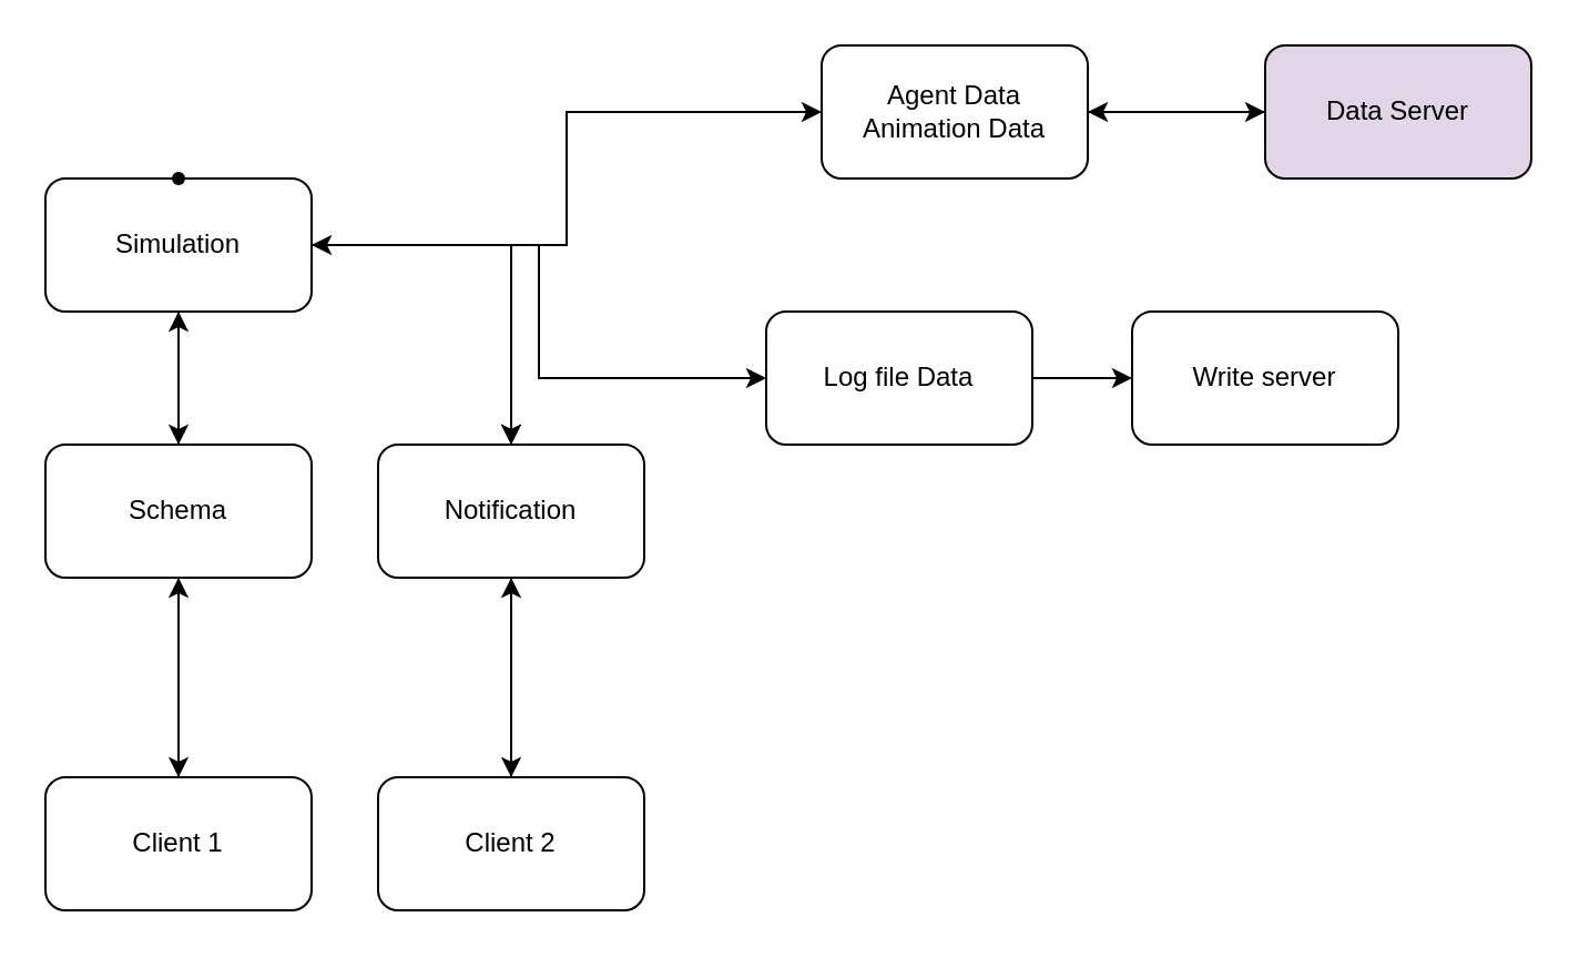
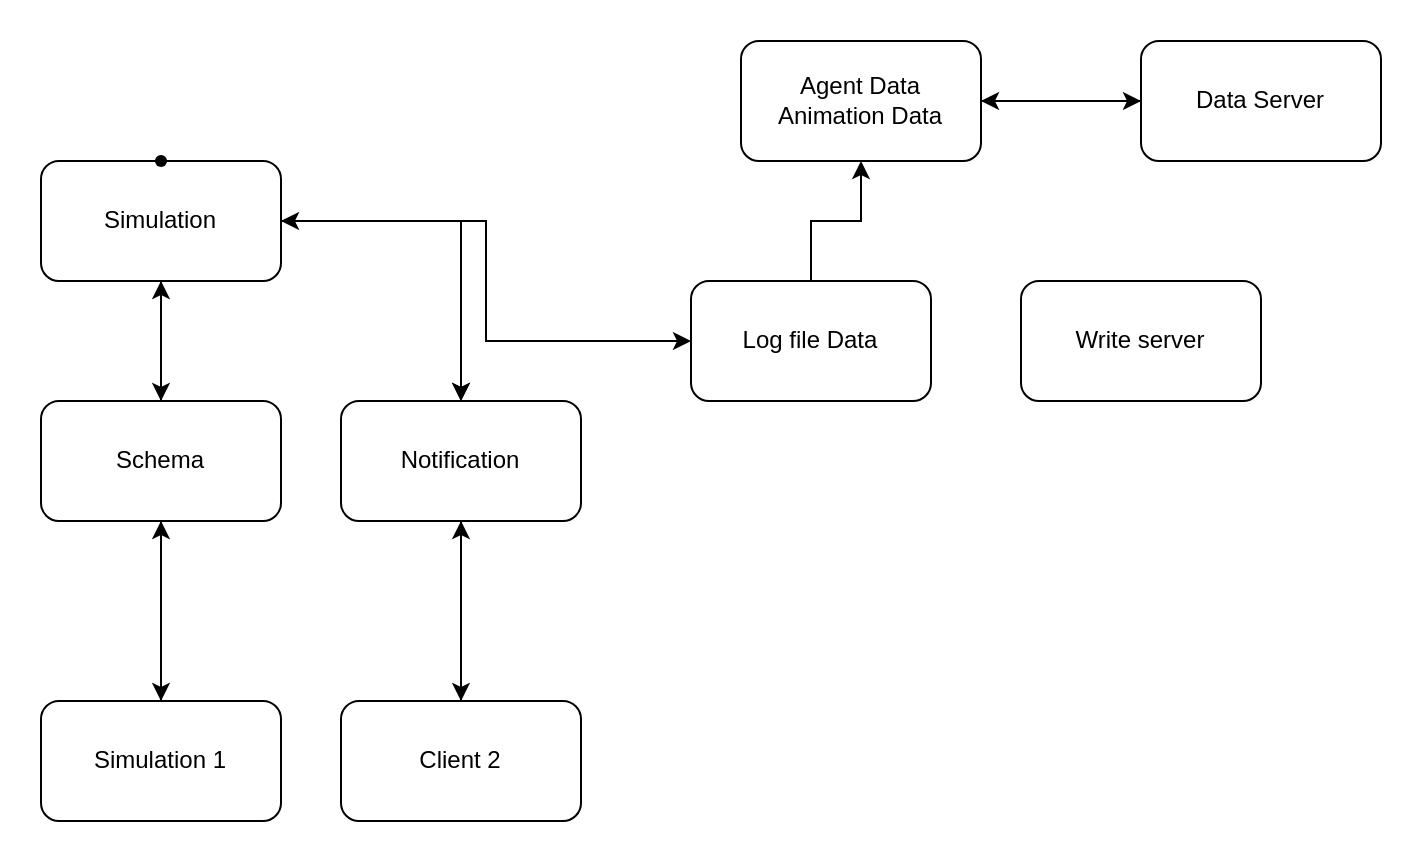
  <mxCell id="0" />
  <mxCell id="1" parent="0" />
  <mxCell id="2" value="" style="edgeStyle=orthogonalEdgeStyle;rounded=0;orthogonalLoop=1;jettySize=auto;html=1;" edge="1" parent="1" source="6" target="9"><mxGeometry relative="1" as="geometry"><Array as="points"><mxPoint x="80" y="160" /><mxPoint x="80" y="160" /></Array></mxGeometry></mxCell>
  <mxCell id="3" value="" style="edgeStyle=orthogonalEdgeStyle;rounded=0;orthogonalLoop=1;jettySize=auto;html=1;entryX=0.5;entryY=0;entryDx=0;entryDy=0;" edge="1" parent="1" source="6" target="11"><mxGeometry relative="1" as="geometry"><mxPoint x="220" y="110" as="targetPoint" /></mxGeometry></mxCell>
  <mxCell id="4" style="edgeStyle=orthogonalEdgeStyle;rounded=0;orthogonalLoop=1;jettySize=auto;html=1;entryX=0;entryY=0.5;entryDx=0;entryDy=0;" edge="1" parent="1" source="6" target="17"><mxGeometry relative="1" as="geometry" /></mxCell>
- <mxCell id="5" style="edgeStyle=orthogonalEdgeStyle;rounded=0;orthogonalLoop=1;jettySize=auto;html=1;entryX=0;entryY=0.5;entryDx=0;entryDy=0;" edge="1" parent="1" source="6" target="14"><mxGeometry relative="1" as="geometry" /></mxCell>
  <mxCell id="6" value="Simulation" style="rounded=1;whiteSpace=wrap;html=1;direction=east;" vertex="1" parent="1"><mxGeometry x="20" y="80" width="120" height="60" as="geometry" /></mxCell>
  <mxCell id="7" value="" style="edgeStyle=orthogonalEdgeStyle;rounded=0;orthogonalLoop=1;jettySize=auto;html=1;" edge="1" parent="1" source="9" target="6"><mxGeometry relative="1" as="geometry" /></mxCell>
  <mxCell id="8" style="edgeStyle=orthogonalEdgeStyle;rounded=0;orthogonalLoop=1;jettySize=auto;html=1;" edge="1" parent="1" source="9" target="19"><mxGeometry relative="1" as="geometry" /></mxCell>
  <mxCell id="9" value="Schema" style="rounded=1;whiteSpace=wrap;html=1;" vertex="1" parent="1"><mxGeometry x="20" y="200" width="120" height="60" as="geometry" /></mxCell>
  <mxCell id="10" style="edgeStyle=orthogonalEdgeStyle;rounded=0;orthogonalLoop=1;jettySize=auto;html=1;entryX=0.5;entryY=0;entryDx=0;entryDy=0;" edge="1" parent="1" source="11" target="21"><mxGeometry relative="1" as="geometry" /></mxCell>
  <mxCell id="11" value="Notification" style="rounded=1;whiteSpace=wrap;html=1;" vertex="1" parent="1"><mxGeometry x="170" y="200" width="120" height="60" as="geometry" /></mxCell>
  <mxCell id="12" value="" style="endArrow=classic;startArrow=classic;html=1;rounded=0;exitX=1;exitY=0.5;exitDx=0;exitDy=0;entryX=0.5;entryY=0;entryDx=0;entryDy=0;" edge="1" parent="1" source="6" target="11"><mxGeometry width="50" height="50" relative="1" as="geometry"><mxPoint x="320" y="260" as="sourcePoint" /><mxPoint x="230" y="190" as="targetPoint" /><Array as="points"><mxPoint x="230" y="110" /></Array></mxGeometry></mxCell>
  <mxCell id="13" style="edgeStyle=orthogonalEdgeStyle;rounded=0;orthogonalLoop=1;jettySize=auto;html=1;entryX=0;entryY=0.5;entryDx=0;entryDy=0;" edge="1" parent="1" source="14" target="24"><mxGeometry relative="1" as="geometry" /></mxCell>
  <mxCell id="14" value="Agent Data&lt;br&gt;Animation Data" style="rounded=1;whiteSpace=wrap;html=1;" vertex="1" parent="1"><mxGeometry x="370" y="20" width="120" height="60" as="geometry" /></mxCell>
  <mxCell id="15" value="" style="shape=waypoint;sketch=0;size=6;pointerEvents=1;points=[];fillColor=default;resizable=0;rotatable=0;perimeter=centerPerimeter;snapToPoint=1;rounded=1;" vertex="1" parent="1"><mxGeometry x="60" y="60" width="40" height="40" as="geometry" /></mxCell>
- <mxCell id="16" style="edgeStyle=orthogonalEdgeStyle;rounded=0;orthogonalLoop=1;jettySize=auto;html=1;entryX=0;entryY=0.5;entryDx=0;entryDy=0;" edge="1" parent="1" source="17" target="22"><mxGeometry relative="1" as="geometry" /></mxCell>
+ <mxCell id="16" style="edgeStyle=orthogonalEdgeStyle;rounded=0;orthogonalLoop=1;jettySize=auto;html=1;" edge="1" parent="1" source="17" target="14"><mxGeometry relative="1" as="geometry" /></mxCell>
  <mxCell id="17" value="Log file Data" style="rounded=1;whiteSpace=wrap;html=1;" vertex="1" parent="1"><mxGeometry x="345" y="140" width="120" height="60" as="geometry" /></mxCell>
  <mxCell id="18" value="" style="edgeStyle=orthogonalEdgeStyle;rounded=0;orthogonalLoop=1;jettySize=auto;html=1;" edge="1" parent="1" source="19" target="9"><mxGeometry relative="1" as="geometry" /></mxCell>
- <mxCell id="19" value="Client 1" style="rounded=1;whiteSpace=wrap;html=1;" vertex="1" parent="1"><mxGeometry x="20" y="350" width="120" height="60" as="geometry" /></mxCell>
+ <mxCell id="19" value="Simulation 1" style="rounded=1;whiteSpace=wrap;html=1;" vertex="1" parent="1"><mxGeometry x="20" y="350" width="120" height="60" as="geometry" /></mxCell>
  <mxCell id="20" value="" style="edgeStyle=orthogonalEdgeStyle;rounded=0;orthogonalLoop=1;jettySize=auto;html=1;" edge="1" parent="1" source="21" target="11"><mxGeometry relative="1" as="geometry" /></mxCell>
  <mxCell id="21" value="Client 2" style="rounded=1;whiteSpace=wrap;html=1;" vertex="1" parent="1"><mxGeometry x="170" y="350" width="120" height="60" as="geometry" /></mxCell>
  <mxCell id="22" value="Write server" style="rounded=1;whiteSpace=wrap;html=1;" vertex="1" parent="1"><mxGeometry x="510" y="140" width="120" height="60" as="geometry" /></mxCell>
  <mxCell id="23" value="" style="edgeStyle=orthogonalEdgeStyle;rounded=0;orthogonalLoop=1;jettySize=auto;html=1;" edge="1" parent="1" source="24" target="14"><mxGeometry relative="1" as="geometry" /></mxCell>
- <mxCell id="24" value="Data Server" style="rounded=1;whiteSpace=wrap;html=1;fillColor=#e1d5e7;" vertex="1" parent="1"><mxGeometry x="570" y="20" width="120" height="60" as="geometry" /></mxCell>
+ <mxCell id="24" value="Data Server" style="rounded=1;whiteSpace=wrap;html=1;" vertex="1" parent="1"><mxGeometry x="570" y="20" width="120" height="60" as="geometry" /></mxCell>
